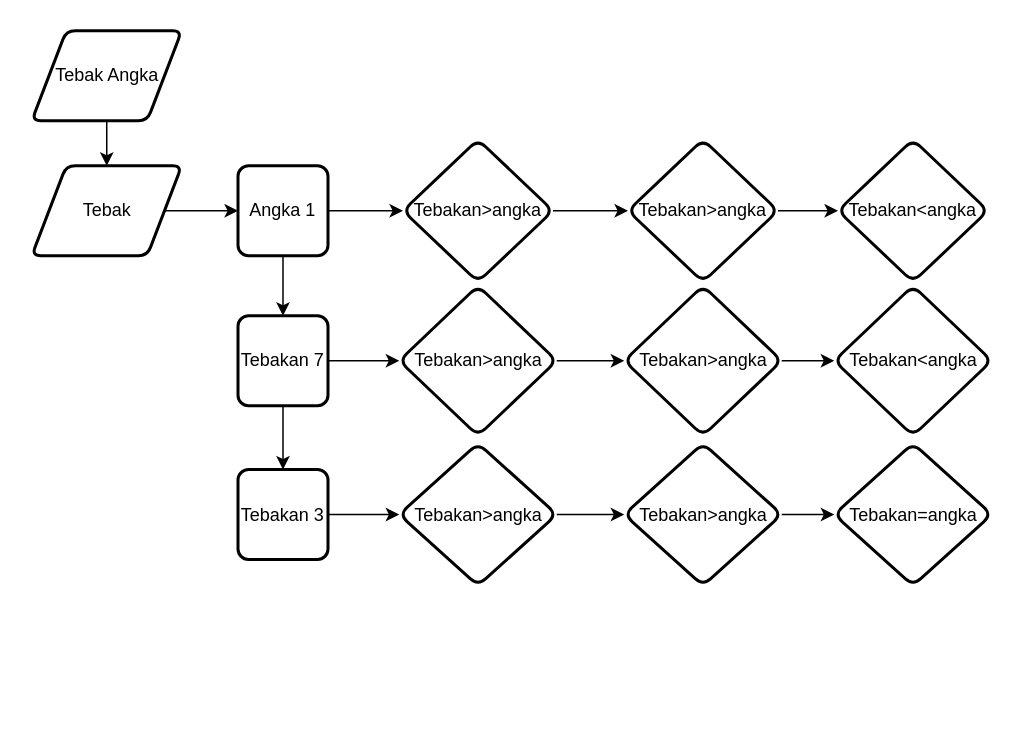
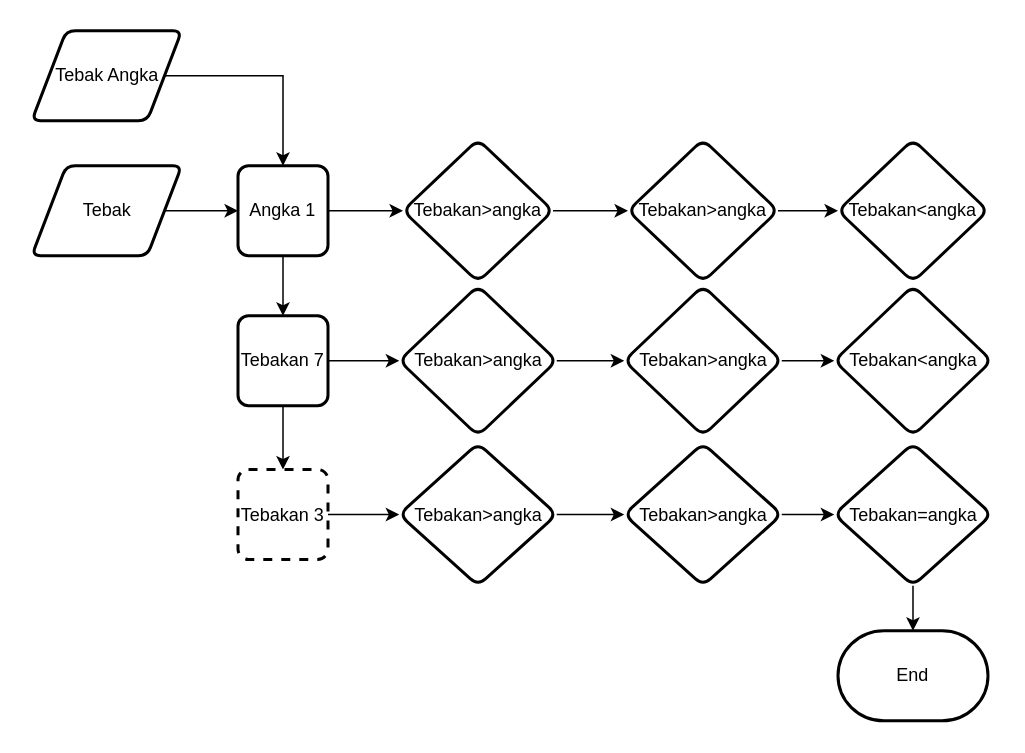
  <mxCell id="0" />
  <mxCell id="1" parent="0" />
- <mxCell id="2" value="" style="edgeStyle=orthogonalEdgeStyle;rounded=0;orthogonalLoop=1;jettySize=auto;html=1;" edge="1" parent="1" source="3" target="7"><mxGeometry relative="1" as="geometry" /></mxCell>
+ <mxCell id="2" value="" style="edgeStyle=orthogonalEdgeStyle;rounded=0;orthogonalLoop=1;jettySize=auto;html=1;" edge="1" parent="1" source="3" target="10"><mxGeometry relative="1" as="geometry" /></mxCell>
  <mxCell id="3" value="Tebak Angka" style="shape=parallelogram;html=1;strokeWidth=2;perimeter=parallelogramPerimeter;whiteSpace=wrap;rounded=1;arcSize=12;size=0.23;" vertex="1" parent="1"><mxGeometry x="20.5" y="20" width="100" height="60" as="geometry" /></mxCell>
  <mxCell id="4" value="" style="edgeStyle=orthogonalEdgeStyle;rounded=0;orthogonalLoop=1;jettySize=auto;html=1;" edge="1" parent="1" source="5" target="12"><mxGeometry relative="1" as="geometry" /></mxCell>
  <mxCell id="5" value="Tebakan&amp;gt;angka" style="rhombus;whiteSpace=wrap;html=1;rounded=1;arcSize=14;strokeWidth=2;" vertex="1" parent="1"><mxGeometry x="268" y="92.5" width="100" height="95" as="geometry" /></mxCell>
  <mxCell id="6" value="" style="edgeStyle=orthogonalEdgeStyle;rounded=0;orthogonalLoop=1;jettySize=auto;html=1;" edge="1" parent="1" source="7" target="10"><mxGeometry relative="1" as="geometry" /></mxCell>
  <mxCell id="7" value="Tebak" style="shape=parallelogram;html=1;strokeWidth=2;perimeter=parallelogramPerimeter;whiteSpace=wrap;rounded=1;arcSize=12;size=0.23;" vertex="1" parent="1"><mxGeometry x="20.5" y="110" width="100" height="60" as="geometry" /></mxCell>
  <mxCell id="8" value="" style="edgeStyle=orthogonalEdgeStyle;rounded=0;orthogonalLoop=1;jettySize=auto;html=1;" edge="1" parent="1" source="10" target="5"><mxGeometry relative="1" as="geometry" /></mxCell>
  <mxCell id="9" value="" style="edgeStyle=orthogonalEdgeStyle;rounded=0;orthogonalLoop=1;jettySize=auto;html=1;" edge="1" parent="1" source="10" target="16"><mxGeometry relative="1" as="geometry" /></mxCell>
  <mxCell id="10" value="Angka 1" style="rounded=1;whiteSpace=wrap;html=1;absoluteArcSize=1;arcSize=14;strokeWidth=2;" vertex="1" parent="1"><mxGeometry x="158" y="110" width="60" height="60" as="geometry" /></mxCell>
  <mxCell id="11" value="" style="edgeStyle=orthogonalEdgeStyle;rounded=0;orthogonalLoop=1;jettySize=auto;html=1;" edge="1" parent="1" source="12" target="13"><mxGeometry relative="1" as="geometry" /></mxCell>
  <mxCell id="12" value="Tebakan&amp;gt;angka" style="rhombus;whiteSpace=wrap;html=1;rounded=1;arcSize=14;strokeWidth=2;" vertex="1" parent="1"><mxGeometry x="418" y="92.5" width="100" height="95" as="geometry" /></mxCell>
  <mxCell id="13" value="Tebakan&amp;lt;angka" style="rhombus;whiteSpace=wrap;html=1;rounded=1;arcSize=14;strokeWidth=2;" vertex="1" parent="1"><mxGeometry x="558" y="92.5" width="100" height="95" as="geometry" /></mxCell>
  <mxCell id="14" value="" style="edgeStyle=orthogonalEdgeStyle;rounded=0;orthogonalLoop=1;jettySize=auto;html=1;" edge="1" parent="1" source="16" target="18"><mxGeometry relative="1" as="geometry" /></mxCell>
  <mxCell id="15" value="" style="edgeStyle=orthogonalEdgeStyle;rounded=0;orthogonalLoop=1;jettySize=auto;html=1;" edge="1" parent="1" source="16" target="23"><mxGeometry relative="1" as="geometry" /></mxCell>
  <mxCell id="16" value="Tebakan 7" style="rounded=1;whiteSpace=wrap;html=1;absoluteArcSize=1;arcSize=14;strokeWidth=2;" vertex="1" parent="1"><mxGeometry x="158" y="210" width="60" height="60" as="geometry" /></mxCell>
  <mxCell id="17" value="" style="edgeStyle=orthogonalEdgeStyle;rounded=0;orthogonalLoop=1;jettySize=auto;html=1;" edge="1" parent="1" source="18" target="20"><mxGeometry relative="1" as="geometry" /></mxCell>
  <mxCell id="18" value="Tebakan&amp;gt;angka" style="rhombus;whiteSpace=wrap;html=1;rounded=1;arcSize=14;strokeWidth=2;" vertex="1" parent="1"><mxGeometry x="265.5" y="190" width="105" height="100" as="geometry" /></mxCell>
  <mxCell id="19" value="" style="edgeStyle=orthogonalEdgeStyle;rounded=0;orthogonalLoop=1;jettySize=auto;html=1;" edge="1" parent="1" source="20" target="21"><mxGeometry relative="1" as="geometry" /></mxCell>
  <mxCell id="20" value="Tebakan&amp;gt;angka" style="rhombus;whiteSpace=wrap;html=1;rounded=1;arcSize=14;strokeWidth=2;" vertex="1" parent="1"><mxGeometry x="415.5" y="190" width="105" height="100" as="geometry" /></mxCell>
  <mxCell id="21" value="Tebakan&amp;lt;angka" style="rhombus;whiteSpace=wrap;html=1;rounded=1;arcSize=14;strokeWidth=2;" vertex="1" parent="1"><mxGeometry x="555.5" y="190" width="105" height="100" as="geometry" /></mxCell>
  <mxCell id="22" value="" style="edgeStyle=orthogonalEdgeStyle;rounded=0;orthogonalLoop=1;jettySize=auto;html=1;" edge="1" parent="1" source="23" target="25"><mxGeometry relative="1" as="geometry" /></mxCell>
- <mxCell id="23" value="Tebakan 3" style="rounded=1;whiteSpace=wrap;html=1;absoluteArcSize=1;arcSize=14;strokeWidth=2;" vertex="1" parent="1"><mxGeometry x="158" y="312.5" width="60" height="60" as="geometry" /></mxCell>
+ <mxCell id="23" value="Tebakan 3" style="rounded=1;whiteSpace=wrap;html=1;absoluteArcSize=1;arcSize=14;strokeWidth=2;dashed=1;" vertex="1" parent="1"><mxGeometry x="158" y="312.5" width="60" height="60" as="geometry" /></mxCell>
  <mxCell id="24" value="" style="edgeStyle=orthogonalEdgeStyle;rounded=0;orthogonalLoop=1;jettySize=auto;html=1;" edge="1" parent="1" source="25" target="27"><mxGeometry relative="1" as="geometry" /></mxCell>
  <mxCell id="25" value="Tebakan&amp;gt;angka" style="rhombus;whiteSpace=wrap;html=1;rounded=1;arcSize=14;strokeWidth=2;" vertex="1" parent="1"><mxGeometry x="265.5" y="295" width="105" height="95" as="geometry" /></mxCell>
  <mxCell id="26" value="" style="edgeStyle=orthogonalEdgeStyle;rounded=0;orthogonalLoop=1;jettySize=auto;html=1;" edge="1" parent="1" source="27" target="29"><mxGeometry relative="1" as="geometry" /></mxCell>
  <mxCell id="27" value="Tebakan&amp;gt;angka" style="rhombus;whiteSpace=wrap;html=1;rounded=1;arcSize=14;strokeWidth=2;" vertex="1" parent="1"><mxGeometry x="415.5" y="295" width="105" height="95" as="geometry" /></mxCell>
+ <mxCell id="28" value="" style="edgeStyle=orthogonalEdgeStyle;rounded=0;orthogonalLoop=1;jettySize=auto;html=1;" edge="1" parent="1" source="29" target="30"><mxGeometry relative="1" as="geometry" /></mxCell>
  <mxCell id="29" value="Tebakan=angka" style="rhombus;whiteSpace=wrap;html=1;rounded=1;arcSize=14;strokeWidth=2;" vertex="1" parent="1"><mxGeometry x="555.5" y="295" width="105" height="95" as="geometry" /></mxCell>
+ <mxCell id="30" value="End" style="strokeWidth=2;html=1;shape=mxgraph.flowchart.terminator;whiteSpace=wrap;" vertex="1" parent="1"><mxGeometry x="558" y="420" width="100" height="60" as="geometry" /></mxCell>
